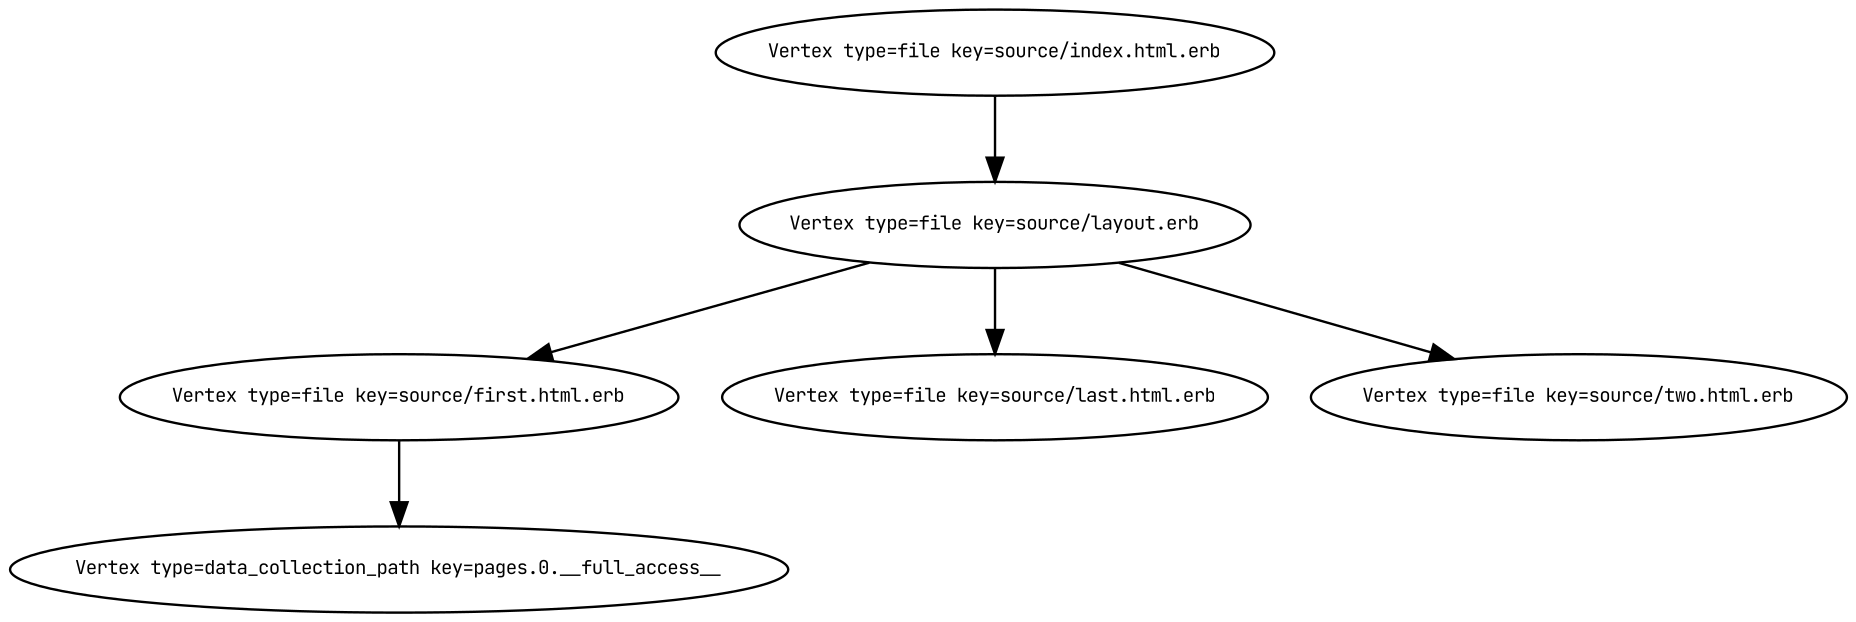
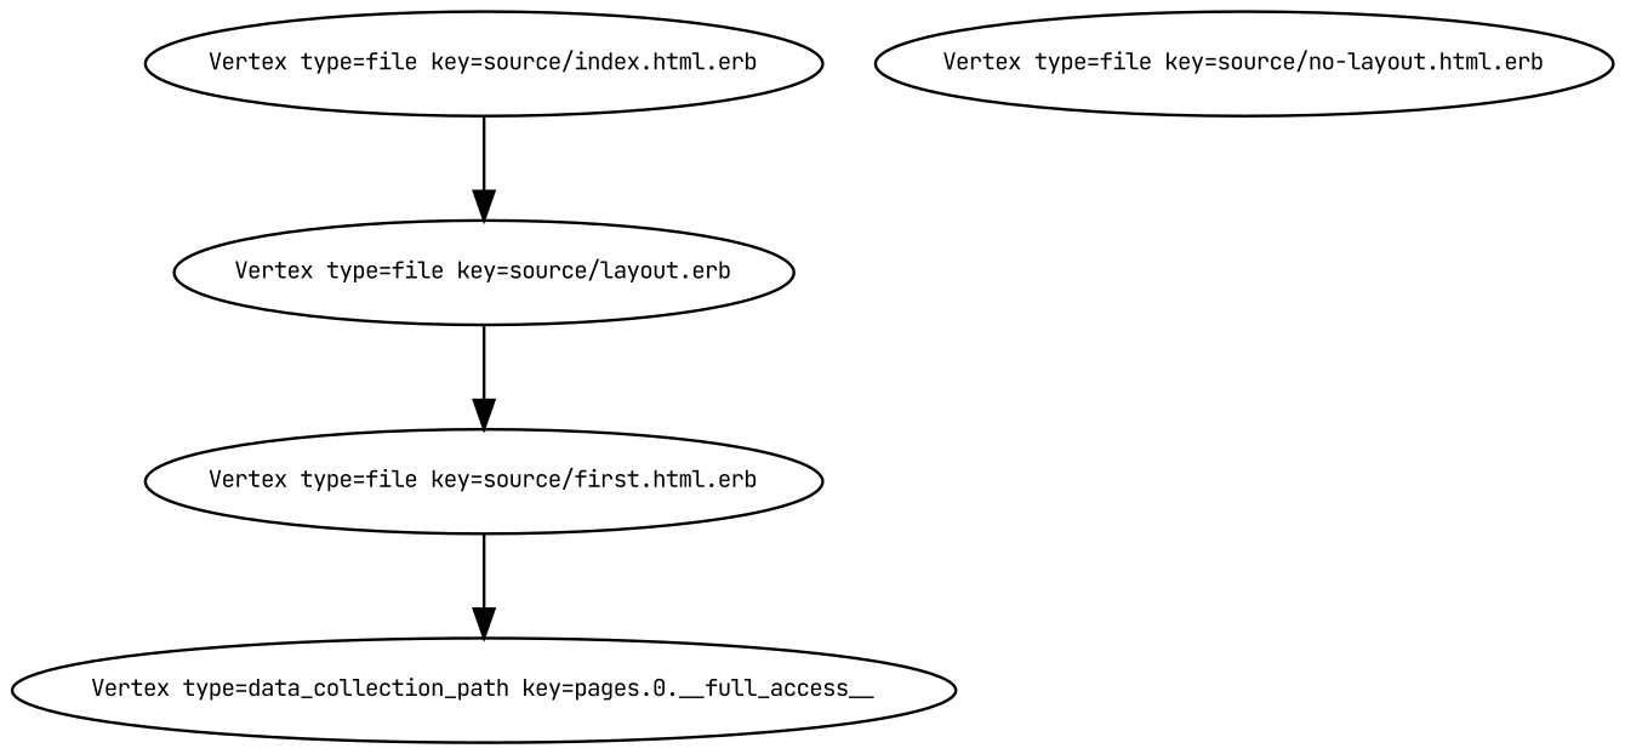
  digraph {
    fontname="JetBrains Mono"
    node [fontname="JetBrains Mono" fontsize=8]
    edge [fontname="JetBrains Mono" fontsize=8]
    n1 [label=<Vertex type=data_collection_path key=pages.0.__full_access__>]
    n2 [label=<Vertex type=file key=source/first.html.erb>]
-   n3 [label=<Vertex type=file key=source/last.html.erb>]
    n4 [label=<Vertex type=file key=source/index.html.erb>]
    n5 [label=<Vertex type=file key=source/layout.erb>]
-   n6 [label=<Vertex type=file key=source/two.html.erb>]
+   n7 [label=<Vertex type=file key=source/no-layout.html.erb>]
    n2 -> n1
    n4 -> n5
    n5 -> n2
-   n5 -> n3
-   n5 -> n6
  }
